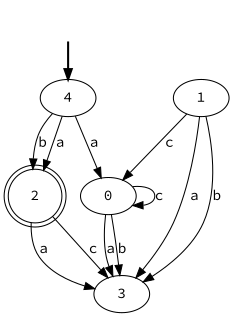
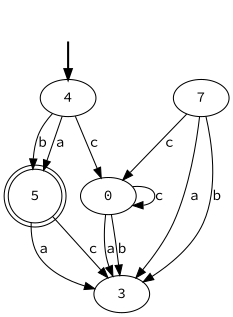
  digraph {
    fontname="Source Code Pro"
    node [fontname="Source Code Pro"]
    edge [fontname="Source Code Pro"]
    fake [style=invisible]
    4 [root=true]
    0
-   2 [shape=doublecircle]
+   2 [shape=doublecircle label=5]
    3
-   1
+   1 [label=7]
    fake -> 4 [style=bold]
-   4 -> 0 [label=a]
+   4 -> 0 [label=c]
    4 -> 2 [label=a]
    4 -> 2 [label=b]
    0 -> 0 [label=c]
    0 -> 3 [label=a]
    0 -> 3 [label=b]
    2 -> 3 [label=a]
    2 -> 3 [label=c]
    1 -> 0 [label=c]
    1 -> 3 [label=a]
    1 -> 3 [label=b]
  }
